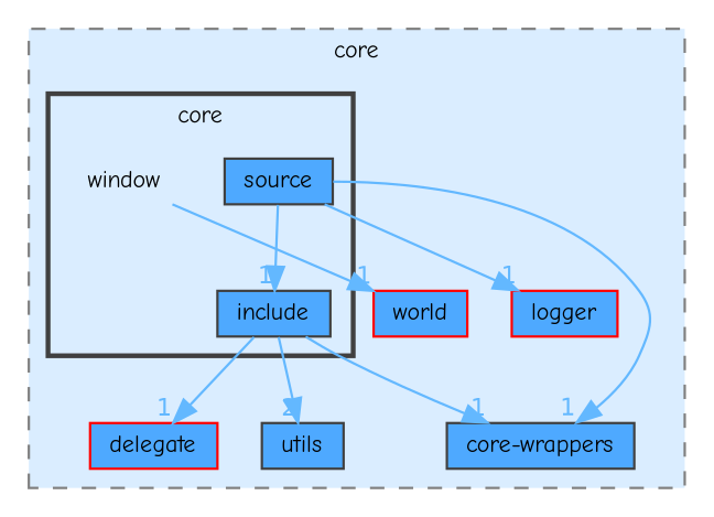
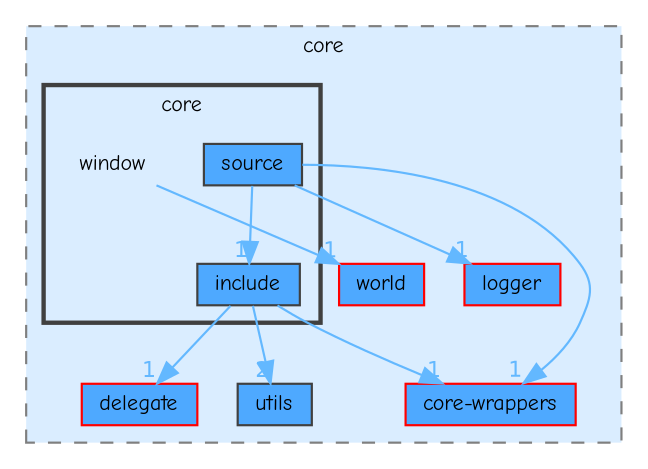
  digraph {
    compound=true
    fontname="Comic Neue"
    node [fontname="Comic Neue" fontsize=10 shape=box color=red fillcolor="#4ea9ff" style=filled]
    edge [color=steelblue1 fontcolor=steelblue1 fontname="Comic Neue" fontsize=10 headlabel=1 labeldistance=1.5 labelfontname=Helvetica labelfontsize=10]
    n1 [height=0.2 label=window shape=plaintext width=0.4 color="" fillcolor="" style=""]
    n2 [color=grey25 height=0.2 label=include width=0.4]
    n3 [color=grey25 height=0.2 label=source width=0.4]
    n4 [height=0.2 label=delegate width=0.4]
    n5 [height=0.2 label=logger width=0.4]
-   n6 [color=grey25 height=0.2 label="core-wrappers" width=0.4]
+   n6 [height=0.2 label="core-wrappers" width=0.4]
    n7 [color=grey25 height=0.2 label=utils width=0.4]
    n8 [height=0.2 label=world width=0.4]
    subgraph cluster_1 {
      bgcolor="#daedff"
      fontsize=10
      label=core
      pencolor=grey50
      style="filled,dashed"
      n4
      n5
      n6
      n7
      n8
      subgraph cluster_2 {
        bgcolor="#daedff"
        fontsize=10
        label=core
        pencolor=grey25
        style="filled,bold"
        n1
        n2
        n3
      }
    }
    n1 -> n8
    n2 -> n4
    n2 -> n6
    n2 -> n7 [headlabel=2]
    n3 -> n2
    n3 -> n5
    n3 -> n6
  }
